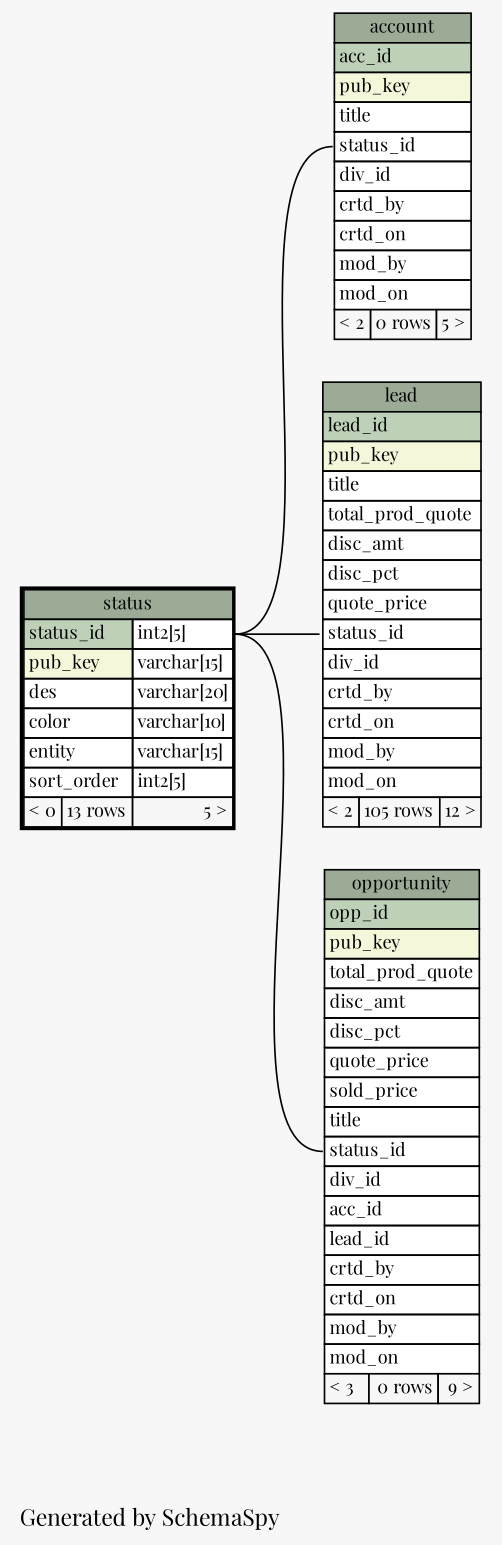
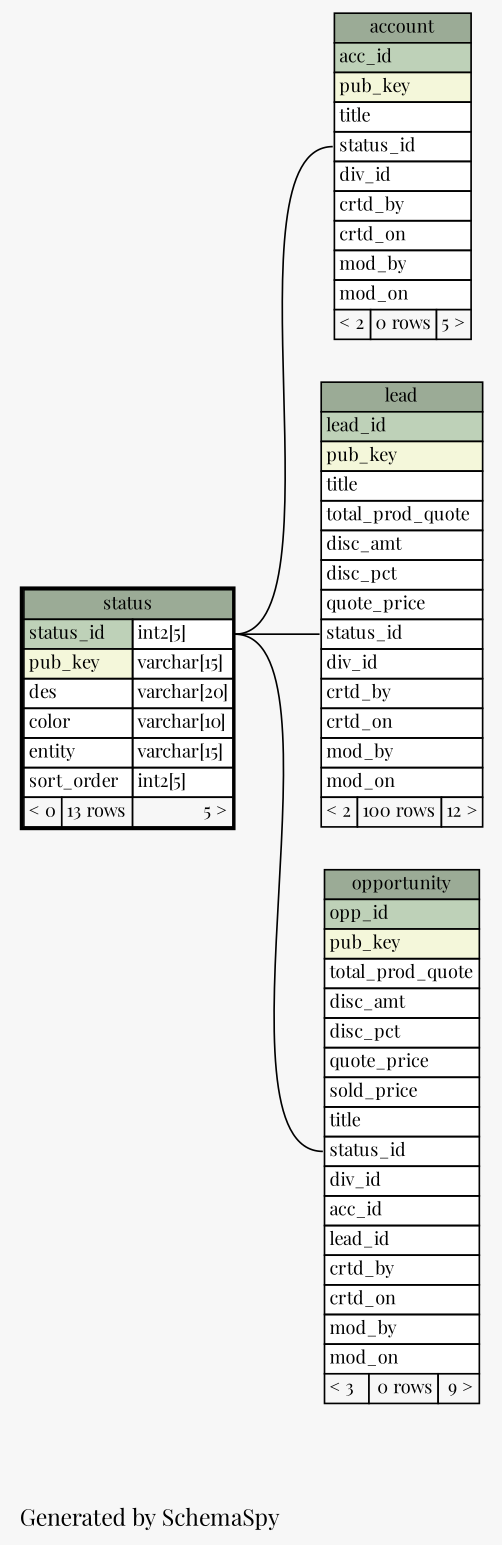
  digraph {
    bgcolor="#f7f7f7"
    fontname="Playfair Display"
    label="\nGenerated by SchemaSpy"
    labeljust=l
    rankdir=RL
    node [fontname="Playfair Display" fontsize=11 shape=plaintext]
    edge [arrowhead=none arrowsize=0.8 arrowtail=crowtee fontname="Playfair Display" headport="status_id.type:e" tailport="status_id:w"]
    n1 [label=<     <TABLE BORDER="0" CELLBORDER="1" CELLSPACING="0" BGCOLOR="#ffffff">       <TR><TD PORT="account.heading" COLSPAN="3" BGCOLOR="#9bab96" ALIGN="CENTER">account</TD></TR>       <TR><TD PORT="acc_id" COLSPAN="3" BGCOLOR="#bed1b8" ALIGN="LEFT">acc_id</TD></TR>       <TR><TD PORT="pub_key" COLSPAN="3" BGCOLOR="#f4f7da" ALIGN="LEFT">pub_key</TD></TR>       <TR><TD PORT="title" COLSPAN="3" ALIGN="LEFT">title</TD></TR>       <TR><TD PORT="status_id" COLSPAN="3" ALIGN="LEFT">status_id</TD></TR>       <TR><TD PORT="div_id" COLSPAN="3" ALIGN="LEFT">div_id</TD></TR>       <TR><TD PORT="crtd_by" COLSPAN="3" ALIGN="LEFT">crtd_by</TD></TR>       <TR><TD PORT="crtd_on" COLSPAN="3" ALIGN="LEFT">crtd_on</TD></TR>       <TR><TD PORT="mod_by" COLSPAN="3" ALIGN="LEFT">mod_by</TD></TR>       <TR><TD PORT="mod_on" COLSPAN="3" ALIGN="LEFT">mod_on</TD></TR>       <TR><TD ALIGN="LEFT" BGCOLOR="#f7f7f7">&lt; 2</TD><TD ALIGN="RIGHT" BGCOLOR="#f7f7f7">0 rows</TD><TD ALIGN="RIGHT" BGCOLOR="#f7f7f7">5 &gt;</TD></TR>     </TABLE>>]
    n2 [label=<     <TABLE BORDER="2" CELLBORDER="1" CELLSPACING="0" BGCOLOR="#ffffff">       <TR><TD PORT="status.heading" COLSPAN="3" BGCOLOR="#9bab96" ALIGN="CENTER">status</TD></TR>       <TR><TD PORT="status_id" COLSPAN="2" BGCOLOR="#bed1b8" ALIGN="LEFT">status_id</TD><TD PORT="status_id.type" ALIGN="LEFT">int2[5]</TD></TR>       <TR><TD PORT="pub_key" COLSPAN="2" BGCOLOR="#f4f7da" ALIGN="LEFT">pub_key</TD><TD PORT="pub_key.type" ALIGN="LEFT">varchar[15]</TD></TR>       <TR><TD PORT="des" COLSPAN="2" ALIGN="LEFT">des</TD><TD PORT="des.type" ALIGN="LEFT">varchar[20]</TD></TR>       <TR><TD PORT="color" COLSPAN="2" ALIGN="LEFT">color</TD><TD PORT="color.type" ALIGN="LEFT">varchar[10]</TD></TR>       <TR><TD PORT="entity" COLSPAN="2" ALIGN="LEFT">entity</TD><TD PORT="entity.type" ALIGN="LEFT">varchar[15]</TD></TR>       <TR><TD PORT="sort_order" COLSPAN="2" ALIGN="LEFT">sort_order</TD><TD PORT="sort_order.type" ALIGN="LEFT">int2[5]</TD></TR>       <TR><TD ALIGN="LEFT" BGCOLOR="#f7f7f7">&lt; 0</TD><TD ALIGN="RIGHT" BGCOLOR="#f7f7f7">13 rows</TD><TD ALIGN="RIGHT" BGCOLOR="#f7f7f7">5 &gt;</TD></TR>     </TABLE>>]
-   n3 [label=<     <TABLE BORDER="0" CELLBORDER="1" CELLSPACING="0" BGCOLOR="#ffffff">       <TR><TD PORT="lead.heading" COLSPAN="3" BGCOLOR="#9bab96" ALIGN="CENTER">lead</TD></TR>       <TR><TD PORT="lead_id" COLSPAN="3" BGCOLOR="#bed1b8" ALIGN="LEFT">lead_id</TD></TR>       <TR><TD PORT="pub_key" COLSPAN="3" BGCOLOR="#f4f7da" ALIGN="LEFT">pub_key</TD></TR>       <TR><TD PORT="title" COLSPAN="3" ALIGN="LEFT">title</TD></TR>       <TR><TD PORT="total_prod_quote" COLSPAN="3" ALIGN="LEFT">total_prod_quote</TD></TR>       <TR><TD PORT="disc_amt" COLSPAN="3" ALIGN="LEFT">disc_amt</TD></TR>       <TR><TD PORT="disc_pct" COLSPAN="3" ALIGN="LEFT">disc_pct</TD></TR>       <TR><TD PORT="quote_price" COLSPAN="3" ALIGN="LEFT">quote_price</TD></TR>       <TR><TD PORT="status_id" COLSPAN="3" ALIGN="LEFT">status_id</TD></TR>       <TR><TD PORT="div_id" COLSPAN="3" ALIGN="LEFT">div_id</TD></TR>       <TR><TD PORT="crtd_by" COLSPAN="3" ALIGN="LEFT">crtd_by</TD></TR>       <TR><TD PORT="crtd_on" COLSPAN="3" ALIGN="LEFT">crtd_on</TD></TR>       <TR><TD PORT="mod_by" COLSPAN="3" ALIGN="LEFT">mod_by</TD></TR>       <TR><TD PORT="mod_on" COLSPAN="3" ALIGN="LEFT">mod_on</TD></TR>       <TR><TD ALIGN="LEFT" BGCOLOR="#f7f7f7">&lt; 2</TD><TD ALIGN="RIGHT" BGCOLOR="#f7f7f7">105 rows</TD><TD ALIGN="RIGHT" BGCOLOR="#f7f7f7">12 &gt;</TD></TR>     </TABLE>>]
+   n3 [label=<     <TABLE BORDER="0" CELLBORDER="1" CELLSPACING="0" BGCOLOR="#ffffff">       <TR><TD PORT="lead.heading" COLSPAN="3" BGCOLOR="#9bab96" ALIGN="CENTER">lead</TD></TR>       <TR><TD PORT="lead_id" COLSPAN="3" BGCOLOR="#bed1b8" ALIGN="LEFT">lead_id</TD></TR>       <TR><TD PORT="pub_key" COLSPAN="3" BGCOLOR="#f4f7da" ALIGN="LEFT">pub_key</TD></TR>       <TR><TD PORT="title" COLSPAN="3" ALIGN="LEFT">title</TD></TR>       <TR><TD PORT="total_prod_quote" COLSPAN="3" ALIGN="LEFT">total_prod_quote</TD></TR>       <TR><TD PORT="disc_amt" COLSPAN="3" ALIGN="LEFT">disc_amt</TD></TR>       <TR><TD PORT="disc_pct" COLSPAN="3" ALIGN="LEFT">disc_pct</TD></TR>       <TR><TD PORT="quote_price" COLSPAN="3" ALIGN="LEFT">quote_price</TD></TR>       <TR><TD PORT="status_id" COLSPAN="3" ALIGN="LEFT">status_id</TD></TR>       <TR><TD PORT="div_id" COLSPAN="3" ALIGN="LEFT">div_id</TD></TR>       <TR><TD PORT="crtd_by" COLSPAN="3" ALIGN="LEFT">crtd_by</TD></TR>       <TR><TD PORT="crtd_on" COLSPAN="3" ALIGN="LEFT">crtd_on</TD></TR>       <TR><TD PORT="mod_by" COLSPAN="3" ALIGN="LEFT">mod_by</TD></TR>       <TR><TD PORT="mod_on" COLSPAN="3" ALIGN="LEFT">mod_on</TD></TR>       <TR><TD ALIGN="LEFT" BGCOLOR="#f7f7f7">&lt; 2</TD><TD ALIGN="RIGHT" BGCOLOR="#f7f7f7">100 rows</TD><TD ALIGN="RIGHT" BGCOLOR="#f7f7f7">12 &gt;</TD></TR>     </TABLE>>]
    n4 [label=<     <TABLE BORDER="0" CELLBORDER="1" CELLSPACING="0" BGCOLOR="#ffffff">       <TR><TD PORT="opportunity.heading" COLSPAN="3" BGCOLOR="#9bab96" ALIGN="CENTER">opportunity</TD></TR>       <TR><TD PORT="opp_id" COLSPAN="3" BGCOLOR="#bed1b8" ALIGN="LEFT">opp_id</TD></TR>       <TR><TD PORT="pub_key" COLSPAN="3" BGCOLOR="#f4f7da" ALIGN="LEFT">pub_key</TD></TR>       <TR><TD PORT="total_prod_quote" COLSPAN="3" ALIGN="LEFT">total_prod_quote</TD></TR>       <TR><TD PORT="disc_amt" COLSPAN="3" ALIGN="LEFT">disc_amt</TD></TR>       <TR><TD PORT="disc_pct" COLSPAN="3" ALIGN="LEFT">disc_pct</TD></TR>       <TR><TD PORT="quote_price" COLSPAN="3" ALIGN="LEFT">quote_price</TD></TR>       <TR><TD PORT="sold_price" COLSPAN="3" ALIGN="LEFT">sold_price</TD></TR>       <TR><TD PORT="title" COLSPAN="3" ALIGN="LEFT">title</TD></TR>       <TR><TD PORT="status_id" COLSPAN="3" ALIGN="LEFT">status_id</TD></TR>       <TR><TD PORT="div_id" COLSPAN="3" ALIGN="LEFT">div_id</TD></TR>       <TR><TD PORT="acc_id" COLSPAN="3" ALIGN="LEFT">acc_id</TD></TR>       <TR><TD PORT="lead_id" COLSPAN="3" ALIGN="LEFT">lead_id</TD></TR>       <TR><TD PORT="crtd_by" COLSPAN="3" ALIGN="LEFT">crtd_by</TD></TR>       <TR><TD PORT="crtd_on" COLSPAN="3" ALIGN="LEFT">crtd_on</TD></TR>       <TR><TD PORT="mod_by" COLSPAN="3" ALIGN="LEFT">mod_by</TD></TR>       <TR><TD PORT="mod_on" COLSPAN="3" ALIGN="LEFT">mod_on</TD></TR>       <TR><TD ALIGN="LEFT" BGCOLOR="#f7f7f7">&lt; 3</TD><TD ALIGN="RIGHT" BGCOLOR="#f7f7f7">0 rows</TD><TD ALIGN="RIGHT" BGCOLOR="#f7f7f7">9 &gt;</TD></TR>     </TABLE>>]
    n1 -> n2
    n3 -> n2
    n4 -> n2
  }
